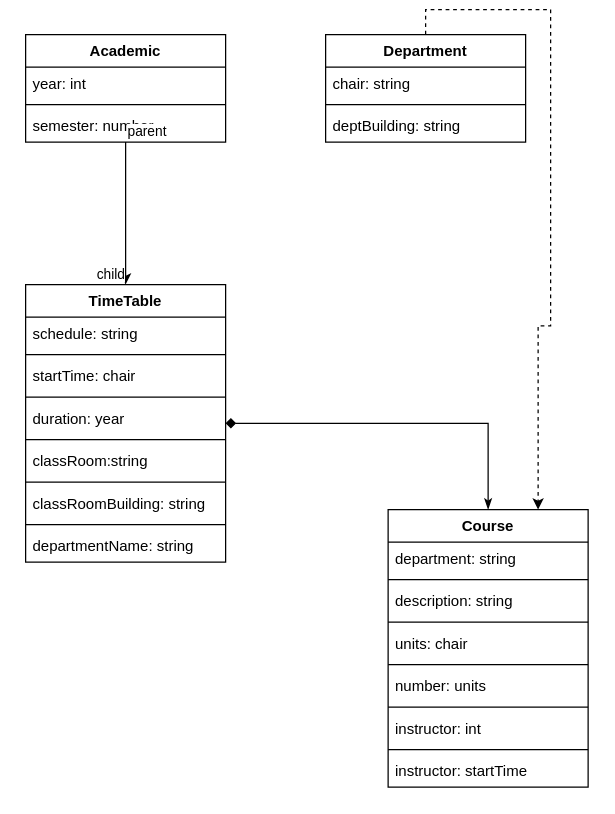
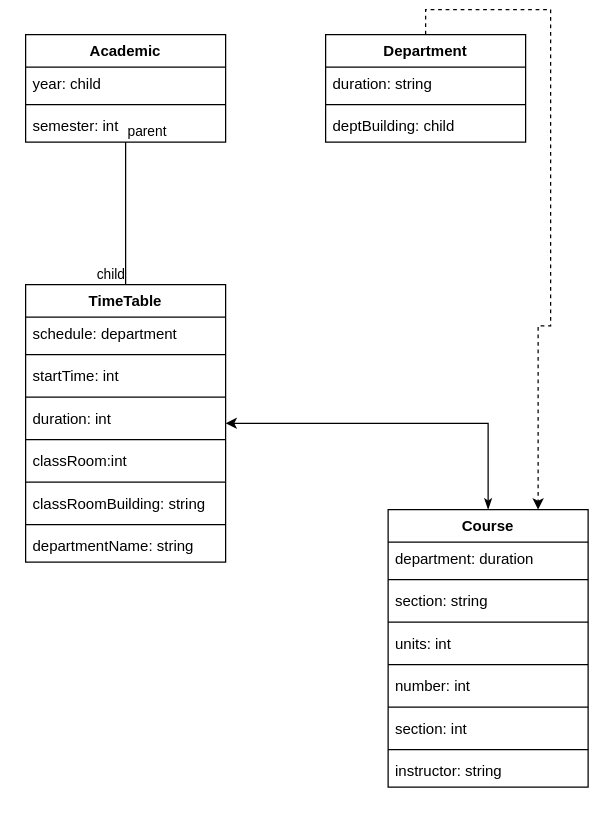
  <mxCell id="0" />
  <mxCell id="1" parent="0" />
- <mxCell id="2" style="edgeStyle=orthogonalEdgeStyle;rounded=0;orthogonalLoop=1;jettySize=auto;html=1;exitX=0.5;exitY=0;exitDx=0;exitDy=0;startArrow=classicThin;startFill=1;endArrow=diamond;" edge="1" parent="1" source="3" target="24"><mxGeometry relative="1" as="geometry" /></mxCell>
+ <mxCell id="2" style="edgeStyle=orthogonalEdgeStyle;rounded=0;orthogonalLoop=1;jettySize=auto;html=1;exitX=0.5;exitY=0;exitDx=0;exitDy=0;startArrow=classicThin;startFill=1;" edge="1" parent="1" source="3" target="24"><mxGeometry relative="1" as="geometry" /></mxCell>
  <mxCell id="3" value="Course" style="swimlane;fontStyle=1;align=center;verticalAlign=top;childLayout=stackLayout;horizontal=1;startSize=26;horizontalStack=0;resizeParent=1;resizeParentMax=0;resizeLast=0;collapsible=1;marginBottom=0;" vertex="1" parent="1"><mxGeometry x="310" y="400" width="160" height="222" as="geometry" /></mxCell>
- <mxCell id="4" value="department: string" style="text;strokeColor=none;fillColor=none;align=left;verticalAlign=top;spacingLeft=4;spacingRight=4;overflow=hidden;rotatable=0;points=[[0,0.5],[1,0.5]];portConstraint=eastwest;" vertex="1" parent="3"><mxGeometry y="26" width="160" height="26" as="geometry" /></mxCell>
+ <mxCell id="4" value="department: duration" style="text;strokeColor=none;fillColor=none;align=left;verticalAlign=top;spacingLeft=4;spacingRight=4;overflow=hidden;rotatable=0;points=[[0,0.5],[1,0.5]];portConstraint=eastwest;" vertex="1" parent="3"><mxGeometry y="26" width="160" height="26" as="geometry" /></mxCell>
  <mxCell id="5" value="" style="line;strokeWidth=1;fillColor=none;align=left;verticalAlign=middle;spacingTop=-1;spacingLeft=3;spacingRight=3;rotatable=0;labelPosition=right;points=[];portConstraint=eastwest;strokeColor=inherit;" vertex="1" parent="3"><mxGeometry y="52" width="160" height="8" as="geometry" /></mxCell>
- <mxCell id="6" value="description: string" style="text;strokeColor=none;fillColor=none;align=left;verticalAlign=top;spacingLeft=4;spacingRight=4;overflow=hidden;rotatable=0;points=[[0,0.5],[1,0.5]];portConstraint=eastwest;" vertex="1" parent="3"><mxGeometry y="60" width="160" height="26" as="geometry" /></mxCell>
+ <mxCell id="6" value="section: string" style="text;strokeColor=none;fillColor=none;align=left;verticalAlign=top;spacingLeft=4;spacingRight=4;overflow=hidden;rotatable=0;points=[[0,0.5],[1,0.5]];portConstraint=eastwest;" vertex="1" parent="3"><mxGeometry y="60" width="160" height="26" as="geometry" /></mxCell>
  <mxCell id="7" value="" style="line;strokeWidth=1;fillColor=none;align=left;verticalAlign=middle;spacingTop=-1;spacingLeft=3;spacingRight=3;rotatable=0;labelPosition=right;points=[];portConstraint=eastwest;strokeColor=inherit;" vertex="1" parent="3"><mxGeometry y="86" width="160" height="8" as="geometry" /></mxCell>
- <mxCell id="8" value="units: chair" style="text;strokeColor=none;fillColor=none;align=left;verticalAlign=top;spacingLeft=4;spacingRight=4;overflow=hidden;rotatable=0;points=[[0,0.5],[1,0.5]];portConstraint=eastwest;" vertex="1" parent="3"><mxGeometry y="94" width="160" height="26" as="geometry" /></mxCell>
+ <mxCell id="8" value="units: int" style="text;strokeColor=none;fillColor=none;align=left;verticalAlign=top;spacingLeft=4;spacingRight=4;overflow=hidden;rotatable=0;points=[[0,0.5],[1,0.5]];portConstraint=eastwest;" vertex="1" parent="3"><mxGeometry y="94" width="160" height="26" as="geometry" /></mxCell>
  <mxCell id="9" value="" style="line;strokeWidth=1;fillColor=none;align=left;verticalAlign=middle;spacingTop=-1;spacingLeft=3;spacingRight=3;rotatable=0;labelPosition=right;points=[];portConstraint=eastwest;strokeColor=inherit;" vertex="1" parent="3"><mxGeometry y="120" width="160" height="8" as="geometry" /></mxCell>
- <mxCell id="10" value="number: units" style="text;strokeColor=none;fillColor=none;align=left;verticalAlign=top;spacingLeft=4;spacingRight=4;overflow=hidden;rotatable=0;points=[[0,0.5],[1,0.5]];portConstraint=eastwest;" vertex="1" parent="3"><mxGeometry y="128" width="160" height="26" as="geometry" /></mxCell>
+ <mxCell id="10" value="number: int" style="text;strokeColor=none;fillColor=none;align=left;verticalAlign=top;spacingLeft=4;spacingRight=4;overflow=hidden;rotatable=0;points=[[0,0.5],[1,0.5]];portConstraint=eastwest;" vertex="1" parent="3"><mxGeometry y="128" width="160" height="26" as="geometry" /></mxCell>
  <mxCell id="11" value="" style="line;strokeWidth=1;fillColor=none;align=left;verticalAlign=middle;spacingTop=-1;spacingLeft=3;spacingRight=3;rotatable=0;labelPosition=right;points=[];portConstraint=eastwest;strokeColor=inherit;" vertex="1" parent="3"><mxGeometry y="154" width="160" height="8" as="geometry" /></mxCell>
- <mxCell id="12" value="instructor: int" style="text;strokeColor=none;fillColor=none;align=left;verticalAlign=top;spacingLeft=4;spacingRight=4;overflow=hidden;rotatable=0;points=[[0,0.5],[1,0.5]];portConstraint=eastwest;" vertex="1" parent="3"><mxGeometry y="162" width="160" height="26" as="geometry" /></mxCell>
+ <mxCell id="12" value="section: int" style="text;strokeColor=none;fillColor=none;align=left;verticalAlign=top;spacingLeft=4;spacingRight=4;overflow=hidden;rotatable=0;points=[[0,0.5],[1,0.5]];portConstraint=eastwest;" vertex="1" parent="3"><mxGeometry y="162" width="160" height="26" as="geometry" /></mxCell>
  <mxCell id="13" value="" style="line;strokeWidth=1;fillColor=none;align=left;verticalAlign=middle;spacingTop=-1;spacingLeft=3;spacingRight=3;rotatable=0;labelPosition=right;points=[];portConstraint=eastwest;strokeColor=inherit;" vertex="1" parent="3"><mxGeometry y="188" width="160" height="8" as="geometry" /></mxCell>
- <mxCell id="14" value="instructor: startTime" style="text;strokeColor=none;fillColor=none;align=left;verticalAlign=top;spacingLeft=4;spacingRight=4;overflow=hidden;rotatable=0;points=[[0,0.5],[1,0.5]];portConstraint=eastwest;" vertex="1" parent="3"><mxGeometry y="196" width="160" height="26" as="geometry" /></mxCell>
+ <mxCell id="14" value="instructor: string" style="text;strokeColor=none;fillColor=none;align=left;verticalAlign=top;spacingLeft=4;spacingRight=4;overflow=hidden;rotatable=0;points=[[0,0.5],[1,0.5]];portConstraint=eastwest;" vertex="1" parent="3"><mxGeometry y="196" width="160" height="26" as="geometry" /></mxCell>
  <mxCell id="15" value="Academic" style="swimlane;fontStyle=1;align=center;verticalAlign=top;childLayout=stackLayout;horizontal=1;startSize=26;horizontalStack=0;resizeParent=1;resizeParentMax=0;resizeLast=0;collapsible=1;marginBottom=0;" vertex="1" parent="1"><mxGeometry x="20" y="20" width="160" height="86" as="geometry" /></mxCell>
- <mxCell id="16" value="year: int" style="text;strokeColor=none;fillColor=none;align=left;verticalAlign=top;spacingLeft=4;spacingRight=4;overflow=hidden;rotatable=0;points=[[0,0.5],[1,0.5]];portConstraint=eastwest;" vertex="1" parent="15"><mxGeometry y="26" width="160" height="26" as="geometry" /></mxCell>
+ <mxCell id="16" value="year: child" style="text;strokeColor=none;fillColor=none;align=left;verticalAlign=top;spacingLeft=4;spacingRight=4;overflow=hidden;rotatable=0;points=[[0,0.5],[1,0.5]];portConstraint=eastwest;" vertex="1" parent="15"><mxGeometry y="26" width="160" height="26" as="geometry" /></mxCell>
  <mxCell id="17" value="" style="line;strokeWidth=1;fillColor=none;align=left;verticalAlign=middle;spacingTop=-1;spacingLeft=3;spacingRight=3;rotatable=0;labelPosition=right;points=[];portConstraint=eastwest;strokeColor=inherit;" vertex="1" parent="15"><mxGeometry y="52" width="160" height="8" as="geometry" /></mxCell>
- <mxCell id="18" value="semester: number" style="text;strokeColor=none;fillColor=none;align=left;verticalAlign=top;spacingLeft=4;spacingRight=4;overflow=hidden;rotatable=0;points=[[0,0.5],[1,0.5]];portConstraint=eastwest;" vertex="1" parent="15"><mxGeometry y="60" width="160" height="26" as="geometry" /></mxCell>
+ <mxCell id="18" value="semester: int" style="text;strokeColor=none;fillColor=none;align=left;verticalAlign=top;spacingLeft=4;spacingRight=4;overflow=hidden;rotatable=0;points=[[0,0.5],[1,0.5]];portConstraint=eastwest;" vertex="1" parent="15"><mxGeometry y="60" width="160" height="26" as="geometry" /></mxCell>
  <mxCell id="19" style="edgeStyle=orthogonalEdgeStyle;rounded=0;orthogonalLoop=1;jettySize=auto;html=1;exitX=0.5;exitY=0;exitDx=0;exitDy=0;entryX=0.75;entryY=0;entryDx=0;entryDy=0;dashed=1;" edge="1" parent="1" source="20" target="3"><mxGeometry relative="1" as="geometry" /></mxCell>
  <mxCell id="20" value="Department" style="swimlane;fontStyle=1;align=center;verticalAlign=top;childLayout=stackLayout;horizontal=1;startSize=26;horizontalStack=0;resizeParent=1;resizeParentMax=0;resizeLast=0;collapsible=1;marginBottom=0;" vertex="1" parent="1"><mxGeometry x="260" y="20" width="160" height="86" as="geometry" /></mxCell>
- <mxCell id="21" value="chair: string" style="text;strokeColor=none;fillColor=none;align=left;verticalAlign=top;spacingLeft=4;spacingRight=4;overflow=hidden;rotatable=0;points=[[0,0.5],[1,0.5]];portConstraint=eastwest;" vertex="1" parent="20"><mxGeometry y="26" width="160" height="26" as="geometry" /></mxCell>
+ <mxCell id="21" value="duration: string" style="text;strokeColor=none;fillColor=none;align=left;verticalAlign=top;spacingLeft=4;spacingRight=4;overflow=hidden;rotatable=0;points=[[0,0.5],[1,0.5]];portConstraint=eastwest;" vertex="1" parent="20"><mxGeometry y="26" width="160" height="26" as="geometry" /></mxCell>
  <mxCell id="22" value="" style="line;strokeWidth=1;fillColor=none;align=left;verticalAlign=middle;spacingTop=-1;spacingLeft=3;spacingRight=3;rotatable=0;labelPosition=right;points=[];portConstraint=eastwest;strokeColor=inherit;" vertex="1" parent="20"><mxGeometry y="52" width="160" height="8" as="geometry" /></mxCell>
- <mxCell id="23" value="deptBuilding: string" style="text;strokeColor=none;fillColor=none;align=left;verticalAlign=top;spacingLeft=4;spacingRight=4;overflow=hidden;rotatable=0;points=[[0,0.5],[1,0.5]];portConstraint=eastwest;" vertex="1" parent="20"><mxGeometry y="60" width="160" height="26" as="geometry" /></mxCell>
+ <mxCell id="23" value="deptBuilding: child" style="text;strokeColor=none;fillColor=none;align=left;verticalAlign=top;spacingLeft=4;spacingRight=4;overflow=hidden;rotatable=0;points=[[0,0.5],[1,0.5]];portConstraint=eastwest;" vertex="1" parent="20"><mxGeometry y="60" width="160" height="26" as="geometry" /></mxCell>
  <mxCell id="24" value="TimeTable" style="swimlane;fontStyle=1;align=center;verticalAlign=top;childLayout=stackLayout;horizontal=1;startSize=26;horizontalStack=0;resizeParent=1;resizeParentMax=0;resizeLast=0;collapsible=1;marginBottom=0;" vertex="1" parent="1"><mxGeometry x="20" y="220" width="160" height="222" as="geometry" /></mxCell>
- <mxCell id="25" value="schedule: string" style="text;strokeColor=none;fillColor=none;align=left;verticalAlign=top;spacingLeft=4;spacingRight=4;overflow=hidden;rotatable=0;points=[[0,0.5],[1,0.5]];portConstraint=eastwest;" vertex="1" parent="24"><mxGeometry y="26" width="160" height="26" as="geometry" /></mxCell>
+ <mxCell id="25" value="schedule: department" style="text;strokeColor=none;fillColor=none;align=left;verticalAlign=top;spacingLeft=4;spacingRight=4;overflow=hidden;rotatable=0;points=[[0,0.5],[1,0.5]];portConstraint=eastwest;" vertex="1" parent="24"><mxGeometry y="26" width="160" height="26" as="geometry" /></mxCell>
  <mxCell id="26" value="" style="line;strokeWidth=1;fillColor=none;align=left;verticalAlign=middle;spacingTop=-1;spacingLeft=3;spacingRight=3;rotatable=0;labelPosition=right;points=[];portConstraint=eastwest;strokeColor=inherit;" vertex="1" parent="24"><mxGeometry y="52" width="160" height="8" as="geometry" /></mxCell>
- <mxCell id="27" value="startTime: chair" style="text;strokeColor=none;fillColor=none;align=left;verticalAlign=top;spacingLeft=4;spacingRight=4;overflow=hidden;rotatable=0;points=[[0,0.5],[1,0.5]];portConstraint=eastwest;" vertex="1" parent="24"><mxGeometry y="60" width="160" height="26" as="geometry" /></mxCell>
+ <mxCell id="27" value="startTime: int" style="text;strokeColor=none;fillColor=none;align=left;verticalAlign=top;spacingLeft=4;spacingRight=4;overflow=hidden;rotatable=0;points=[[0,0.5],[1,0.5]];portConstraint=eastwest;" vertex="1" parent="24"><mxGeometry y="60" width="160" height="26" as="geometry" /></mxCell>
  <mxCell id="28" value="" style="line;strokeWidth=1;fillColor=none;align=left;verticalAlign=middle;spacingTop=-1;spacingLeft=3;spacingRight=3;rotatable=0;labelPosition=right;points=[];portConstraint=eastwest;strokeColor=inherit;" vertex="1" parent="24"><mxGeometry y="86" width="160" height="8" as="geometry" /></mxCell>
- <mxCell id="29" value="duration: year" style="text;strokeColor=none;fillColor=none;align=left;verticalAlign=top;spacingLeft=4;spacingRight=4;overflow=hidden;rotatable=0;points=[[0,0.5],[1,0.5]];portConstraint=eastwest;" vertex="1" parent="24"><mxGeometry y="94" width="160" height="26" as="geometry" /></mxCell>
+ <mxCell id="29" value="duration: int" style="text;strokeColor=none;fillColor=none;align=left;verticalAlign=top;spacingLeft=4;spacingRight=4;overflow=hidden;rotatable=0;points=[[0,0.5],[1,0.5]];portConstraint=eastwest;" vertex="1" parent="24"><mxGeometry y="94" width="160" height="26" as="geometry" /></mxCell>
  <mxCell id="30" value="" style="line;strokeWidth=1;fillColor=none;align=left;verticalAlign=middle;spacingTop=-1;spacingLeft=3;spacingRight=3;rotatable=0;labelPosition=right;points=[];portConstraint=eastwest;strokeColor=inherit;" vertex="1" parent="24"><mxGeometry y="120" width="160" height="8" as="geometry" /></mxCell>
- <mxCell id="31" value="classRoom:string" style="text;strokeColor=none;fillColor=none;align=left;verticalAlign=top;spacingLeft=4;spacingRight=4;overflow=hidden;rotatable=0;points=[[0,0.5],[1,0.5]];portConstraint=eastwest;" vertex="1" parent="24"><mxGeometry y="128" width="160" height="26" as="geometry" /></mxCell>
+ <mxCell id="31" value="classRoom:int" style="text;strokeColor=none;fillColor=none;align=left;verticalAlign=top;spacingLeft=4;spacingRight=4;overflow=hidden;rotatable=0;points=[[0,0.5],[1,0.5]];portConstraint=eastwest;" vertex="1" parent="24"><mxGeometry y="128" width="160" height="26" as="geometry" /></mxCell>
  <mxCell id="32" value="" style="line;strokeWidth=1;fillColor=none;align=left;verticalAlign=middle;spacingTop=-1;spacingLeft=3;spacingRight=3;rotatable=0;labelPosition=right;points=[];portConstraint=eastwest;strokeColor=inherit;" vertex="1" parent="24"><mxGeometry y="154" width="160" height="8" as="geometry" /></mxCell>
  <mxCell id="33" value="classRoomBuilding: string" style="text;strokeColor=none;fillColor=none;align=left;verticalAlign=top;spacingLeft=4;spacingRight=4;overflow=hidden;rotatable=0;points=[[0,0.5],[1,0.5]];portConstraint=eastwest;" vertex="1" parent="24"><mxGeometry y="162" width="160" height="26" as="geometry" /></mxCell>
  <mxCell id="34" value="" style="line;strokeWidth=1;fillColor=none;align=left;verticalAlign=middle;spacingTop=-1;spacingLeft=3;spacingRight=3;rotatable=0;labelPosition=right;points=[];portConstraint=eastwest;strokeColor=inherit;" vertex="1" parent="24"><mxGeometry y="188" width="160" height="8" as="geometry" /></mxCell>
  <mxCell id="35" value="departmentName: string" style="text;strokeColor=none;fillColor=none;align=left;verticalAlign=top;spacingLeft=4;spacingRight=4;overflow=hidden;rotatable=0;points=[[0,0.5],[1,0.5]];portConstraint=eastwest;" vertex="1" parent="24"><mxGeometry y="196" width="160" height="26" as="geometry" /></mxCell>
- <mxCell id="36" value="" style="endArrow=classic;html=1;edgeStyle=orthogonalEdgeStyle;rounded=0;" edge="1" parent="1" source="15" target="24"><mxGeometry relative="1" as="geometry"><mxPoint x="90" y="230" as="sourcePoint" /><mxPoint x="250" y="230" as="targetPoint" /></mxGeometry></mxCell>
+ <mxCell id="36" value="" style="endArrow=none;html=1;edgeStyle=orthogonalEdgeStyle;rounded=0;" edge="1" parent="1" source="15" target="24"><mxGeometry relative="1" as="geometry"><mxPoint x="90" y="230" as="sourcePoint" /><mxPoint x="250" y="230" as="targetPoint" /></mxGeometry></mxCell>
  <mxCell id="37" value="parent" style="edgeLabel;resizable=0;html=1;align=left;verticalAlign=bottom;" connectable="0" vertex="1" parent="36"><mxGeometry x="-1" relative="1" as="geometry" /></mxCell>
  <mxCell id="38" value="child" style="edgeLabel;resizable=0;html=1;align=right;verticalAlign=bottom;" connectable="0" vertex="1" parent="36"><mxGeometry x="1" relative="1" as="geometry" /></mxCell>
